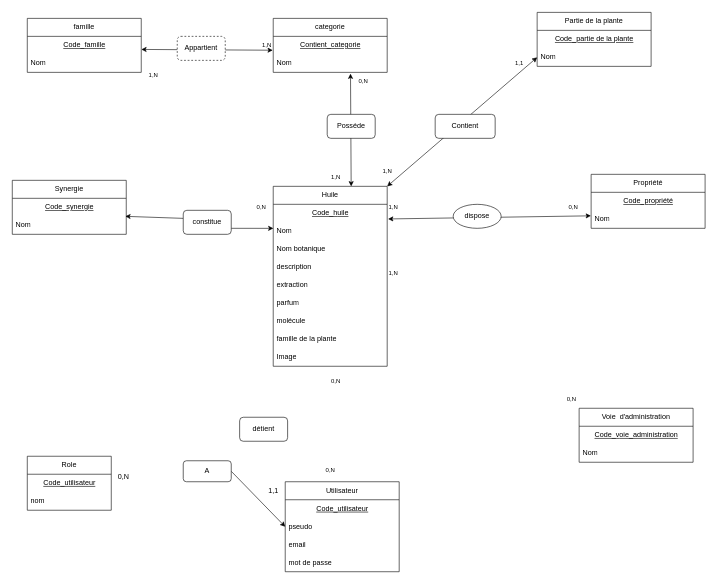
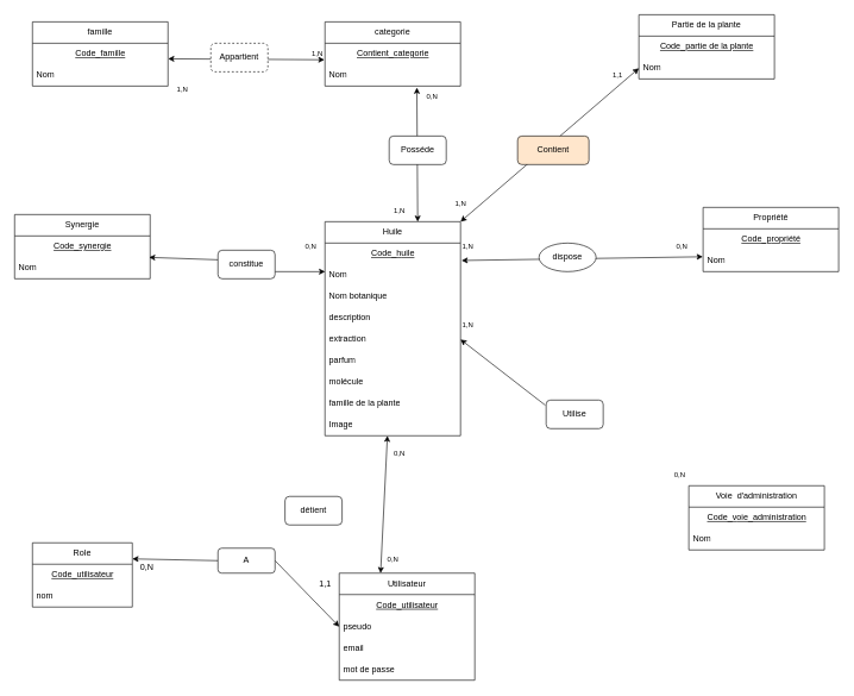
  <mxCell id="0" />
  <mxCell id="1" parent="0" />
  <mxCell id="2" value="categorie" style="swimlane;fontStyle=0;childLayout=stackLayout;horizontal=1;startSize=30;horizontalStack=0;resizeParent=1;resizeParentMax=0;resizeLast=0;collapsible=1;marginBottom=0;whiteSpace=wrap;html=1;" parent="1" vertex="1"><mxGeometry x="455" y="30" width="190" height="90" as="geometry" /></mxCell>
  <mxCell id="3" value="&lt;u&gt;Contient_categorie&lt;/u&gt;" style="text;html=1;align=center;verticalAlign=middle;resizable=0;points=[];autosize=1;strokeColor=none;fillColor=none;" parent="2" vertex="1"><mxGeometry y="30" width="190" height="30" as="geometry" /></mxCell>
  <mxCell id="4" value="Nom" style="text;strokeColor=none;fillColor=none;align=left;verticalAlign=middle;spacingLeft=4;spacingRight=4;overflow=hidden;points=[[0,0.5],[1,0.5]];portConstraint=eastwest;rotatable=0;whiteSpace=wrap;html=1;" parent="2" vertex="1"><mxGeometry y="60" width="190" height="30" as="geometry" /></mxCell>
  <mxCell id="5" value="Huile" style="swimlane;fontStyle=0;childLayout=stackLayout;horizontal=1;startSize=30;horizontalStack=0;resizeParent=1;resizeParentMax=0;resizeLast=0;collapsible=1;marginBottom=0;whiteSpace=wrap;html=1;" parent="1" vertex="1"><mxGeometry x="455" y="310" width="190" height="300" as="geometry" /></mxCell>
  <mxCell id="6" value="&lt;u&gt;Code_h&lt;span style=&quot;&quot;&gt;uile&lt;/span&gt;&lt;/u&gt;" style="text;html=1;align=center;verticalAlign=middle;resizable=0;points=[];autosize=1;strokeColor=none;fillColor=none;" parent="5" vertex="1"><mxGeometry y="30" width="190" height="30" as="geometry" /></mxCell>
  <mxCell id="7" value="Nom" style="text;strokeColor=none;fillColor=none;align=left;verticalAlign=middle;spacingLeft=4;spacingRight=4;overflow=hidden;points=[[0,0.5],[1,0.5]];portConstraint=eastwest;rotatable=0;whiteSpace=wrap;html=1;" parent="5" vertex="1"><mxGeometry y="60" width="190" height="30" as="geometry" /></mxCell>
  <mxCell id="8" value="Nom botanique" style="text;strokeColor=none;fillColor=none;align=left;verticalAlign=middle;spacingLeft=4;spacingRight=4;overflow=hidden;points=[[0,0.5],[1,0.5]];portConstraint=eastwest;rotatable=0;whiteSpace=wrap;html=1;" parent="5" vertex="1"><mxGeometry y="90" width="190" height="30" as="geometry" /></mxCell>
  <mxCell id="9" value="description" style="text;strokeColor=none;fillColor=none;align=left;verticalAlign=middle;spacingLeft=4;spacingRight=4;overflow=hidden;points=[[0,0.5],[1,0.5]];portConstraint=eastwest;rotatable=0;whiteSpace=wrap;html=1;" parent="5" vertex="1"><mxGeometry y="120" width="190" height="30" as="geometry" /></mxCell>
  <mxCell id="10" value="extraction" style="text;strokeColor=none;fillColor=none;align=left;verticalAlign=middle;spacingLeft=4;spacingRight=4;overflow=hidden;points=[[0,0.5],[1,0.5]];portConstraint=eastwest;rotatable=0;whiteSpace=wrap;html=1;" parent="5" vertex="1"><mxGeometry y="150" width="190" height="30" as="geometry" /></mxCell>
  <mxCell id="11" value="parfum" style="text;strokeColor=none;fillColor=none;align=left;verticalAlign=middle;spacingLeft=4;spacingRight=4;overflow=hidden;points=[[0,0.5],[1,0.5]];portConstraint=eastwest;rotatable=0;whiteSpace=wrap;html=1;" parent="5" vertex="1"><mxGeometry y="180" width="190" height="30" as="geometry" /></mxCell>
  <mxCell id="12" value="molécule" style="text;strokeColor=none;fillColor=none;align=left;verticalAlign=middle;spacingLeft=4;spacingRight=4;overflow=hidden;points=[[0,0.5],[1,0.5]];portConstraint=eastwest;rotatable=0;whiteSpace=wrap;html=1;" parent="5" vertex="1"><mxGeometry y="210" width="190" height="30" as="geometry" /></mxCell>
  <mxCell id="13" value="famille de la plante" style="text;strokeColor=none;fillColor=none;align=left;verticalAlign=middle;spacingLeft=4;spacingRight=4;overflow=hidden;points=[[0,0.5],[1,0.5]];portConstraint=eastwest;rotatable=0;whiteSpace=wrap;html=1;" parent="5" vertex="1"><mxGeometry y="240" width="190" height="30" as="geometry" /></mxCell>
  <mxCell id="14" value="Image" style="text;strokeColor=none;fillColor=none;align=left;verticalAlign=middle;spacingLeft=4;spacingRight=4;overflow=hidden;points=[[0,0.5],[1,0.5]];portConstraint=eastwest;rotatable=0;whiteSpace=wrap;html=1;" parent="5" vertex="1"><mxGeometry y="270" width="190" height="30" as="geometry" /></mxCell>
  <mxCell id="15" value="famille" style="swimlane;fontStyle=0;childLayout=stackLayout;horizontal=1;startSize=30;horizontalStack=0;resizeParent=1;resizeParentMax=0;resizeLast=0;collapsible=1;marginBottom=0;whiteSpace=wrap;html=1;" parent="1" vertex="1"><mxGeometry x="45" y="30" width="190" height="90" as="geometry" /></mxCell>
  <mxCell id="16" value="&lt;u&gt;Code_&lt;span style=&quot;&quot;&gt;famille&lt;/span&gt;&lt;/u&gt;" style="text;html=1;align=center;verticalAlign=middle;resizable=0;points=[];autosize=1;strokeColor=none;fillColor=none;" parent="15" vertex="1"><mxGeometry y="30" width="190" height="30" as="geometry" /></mxCell>
  <mxCell id="17" value="Nom" style="text;strokeColor=none;fillColor=none;align=left;verticalAlign=middle;spacingLeft=4;spacingRight=4;overflow=hidden;points=[[0,0.5],[1,0.5]];portConstraint=eastwest;rotatable=0;whiteSpace=wrap;html=1;" parent="15" vertex="1"><mxGeometry y="60" width="190" height="30" as="geometry" /></mxCell>
  <mxCell id="18" value="Propriété" style="swimlane;fontStyle=0;childLayout=stackLayout;horizontal=1;startSize=30;horizontalStack=0;resizeParent=1;resizeParentMax=0;resizeLast=0;collapsible=1;marginBottom=0;whiteSpace=wrap;html=1;" parent="1" vertex="1"><mxGeometry x="985" y="290" width="190" height="90" as="geometry" /></mxCell>
  <mxCell id="19" value="&lt;u&gt;Code_p&lt;span style=&quot;&quot;&gt;ropriété&lt;/span&gt;&lt;/u&gt;" style="text;html=1;align=center;verticalAlign=middle;resizable=0;points=[];autosize=1;strokeColor=none;fillColor=none;" parent="18" vertex="1"><mxGeometry y="30" width="190" height="30" as="geometry" /></mxCell>
  <mxCell id="20" value="Nom" style="text;strokeColor=none;fillColor=none;align=left;verticalAlign=middle;spacingLeft=4;spacingRight=4;overflow=hidden;points=[[0,0.5],[1,0.5]];portConstraint=eastwest;rotatable=0;whiteSpace=wrap;html=1;" parent="18" vertex="1"><mxGeometry y="60" width="190" height="30" as="geometry" /></mxCell>
  <mxCell id="21" value="Synergie" style="swimlane;fontStyle=0;childLayout=stackLayout;horizontal=1;startSize=30;horizontalStack=0;resizeParent=1;resizeParentMax=0;resizeLast=0;collapsible=1;marginBottom=0;whiteSpace=wrap;html=1;" parent="1" vertex="1"><mxGeometry x="20" y="300" width="190" height="90" as="geometry" /></mxCell>
  <mxCell id="22" value="&lt;u&gt;Code_synergie&lt;/u&gt;" style="text;html=1;align=center;verticalAlign=middle;resizable=0;points=[];autosize=1;strokeColor=none;fillColor=none;" parent="21" vertex="1"><mxGeometry y="30" width="190" height="30" as="geometry" /></mxCell>
  <mxCell id="23" value="Nom" style="text;strokeColor=none;fillColor=none;align=left;verticalAlign=middle;spacingLeft=4;spacingRight=4;overflow=hidden;points=[[0,0.5],[1,0.5]];portConstraint=eastwest;rotatable=0;whiteSpace=wrap;html=1;" parent="21" vertex="1"><mxGeometry y="60" width="190" height="30" as="geometry" /></mxCell>
  <mxCell id="24" value="Partie de la plante" style="swimlane;fontStyle=0;childLayout=stackLayout;horizontal=1;startSize=30;horizontalStack=0;resizeParent=1;resizeParentMax=0;resizeLast=0;collapsible=1;marginBottom=0;whiteSpace=wrap;html=1;" parent="1" vertex="1"><mxGeometry x="895" y="20" width="190" height="90" as="geometry" /></mxCell>
  <mxCell id="25" value="&lt;u&gt;Code_partie de la plante&lt;/u&gt;" style="text;html=1;align=center;verticalAlign=middle;resizable=0;points=[];autosize=1;strokeColor=none;fillColor=none;" parent="24" vertex="1"><mxGeometry y="30" width="190" height="30" as="geometry" /></mxCell>
  <mxCell id="26" value="Nom" style="text;strokeColor=none;fillColor=none;align=left;verticalAlign=middle;spacingLeft=4;spacingRight=4;overflow=hidden;points=[[0,0.5],[1,0.5]];portConstraint=eastwest;rotatable=0;whiteSpace=wrap;html=1;" parent="24" vertex="1"><mxGeometry y="60" width="190" height="30" as="geometry" /></mxCell>
  <mxCell id="27" value="Utilisateur" style="swimlane;fontStyle=0;childLayout=stackLayout;horizontal=1;startSize=30;horizontalStack=0;resizeParent=1;resizeParentMax=0;resizeLast=0;collapsible=1;marginBottom=0;whiteSpace=wrap;html=1;" parent="1" vertex="1"><mxGeometry x="475" y="802.5" width="190" height="150" as="geometry" /></mxCell>
  <mxCell id="28" value="&lt;u&gt;Code_utilisateur&lt;/u&gt;" style="text;html=1;align=center;verticalAlign=middle;resizable=0;points=[];autosize=1;strokeColor=none;fillColor=none;" parent="27" vertex="1"><mxGeometry y="30" width="190" height="30" as="geometry" /></mxCell>
  <mxCell id="29" value="pseudo" style="text;strokeColor=none;fillColor=none;align=left;verticalAlign=middle;spacingLeft=4;spacingRight=4;overflow=hidden;points=[[0,0.5],[1,0.5]];portConstraint=eastwest;rotatable=0;whiteSpace=wrap;html=1;" parent="27" vertex="1"><mxGeometry y="60" width="190" height="30" as="geometry" /></mxCell>
  <mxCell id="30" value="email" style="text;strokeColor=none;fillColor=none;align=left;verticalAlign=middle;spacingLeft=4;spacingRight=4;overflow=hidden;points=[[0,0.5],[1,0.5]];portConstraint=eastwest;rotatable=0;whiteSpace=wrap;html=1;" parent="27" vertex="1"><mxGeometry y="90" width="190" height="30" as="geometry" /></mxCell>
  <mxCell id="31" value="mot de passe" style="text;strokeColor=none;fillColor=none;align=left;verticalAlign=middle;spacingLeft=4;spacingRight=4;overflow=hidden;points=[[0,0.5],[1,0.5]];portConstraint=eastwest;rotatable=0;whiteSpace=wrap;html=1;" parent="27" vertex="1"><mxGeometry y="120" width="190" height="30" as="geometry" /></mxCell>
  <mxCell id="32" value="Voie&amp;nbsp; d'administration" style="swimlane;fontStyle=0;childLayout=stackLayout;horizontal=1;startSize=30;horizontalStack=0;resizeParent=1;resizeParentMax=0;resizeLast=0;collapsible=1;marginBottom=0;whiteSpace=wrap;html=1;" parent="1" vertex="1"><mxGeometry x="965" y="680" width="190" height="90" as="geometry" /></mxCell>
  <mxCell id="33" value="&lt;u&gt;Code_v&lt;span style=&quot;&quot;&gt;oie_administration&lt;/span&gt;&lt;/u&gt;" style="text;html=1;align=center;verticalAlign=middle;resizable=0;points=[];autosize=1;strokeColor=none;fillColor=none;" parent="32" vertex="1"><mxGeometry y="30" width="190" height="30" as="geometry" /></mxCell>
  <mxCell id="34" value="Nom" style="text;strokeColor=none;fillColor=none;align=left;verticalAlign=middle;spacingLeft=4;spacingRight=4;overflow=hidden;points=[[0,0.5],[1,0.5]];portConstraint=eastwest;rotatable=0;whiteSpace=wrap;html=1;" parent="32" vertex="1"><mxGeometry y="60" width="190" height="30" as="geometry" /></mxCell>
  <mxCell id="35" value="" style="endArrow=classic;startArrow=classic;html=1;exitX=1.001;exitY=0.726;exitDx=0;exitDy=0;exitPerimeter=0;entryX=-0.004;entryY=0.77;entryDx=0;entryDy=0;entryPerimeter=0;" parent="1" source="16" target="3" edge="1"><mxGeometry width="50" height="50" relative="1" as="geometry"><mxPoint x="575" y="420" as="sourcePoint" /><mxPoint x="625" y="370" as="targetPoint" /></mxGeometry></mxCell>
  <mxCell id="36" value="&lt;font style=&quot;font-size: 10px;&quot;&gt;1,N&lt;/font&gt;" style="text;html=1;align=center;verticalAlign=middle;resizable=0;points=[];autosize=1;strokeColor=none;fillColor=none;" parent="1" vertex="1"><mxGeometry x="235" y="110" width="40" height="30" as="geometry" /></mxCell>
  <mxCell id="37" value="1,N" style="text;html=1;align=center;verticalAlign=middle;resizable=0;points=[];autosize=1;strokeColor=none;fillColor=none;fontSize=10;" parent="1" vertex="1"><mxGeometry x="424" y="60" width="40" height="30" as="geometry" /></mxCell>
  <mxCell id="38" value="" style="endArrow=classic;startArrow=classic;html=1;fontSize=10;exitX=0.678;exitY=1.074;exitDx=0;exitDy=0;exitPerimeter=0;entryX=0.684;entryY=0;entryDx=0;entryDy=0;entryPerimeter=0;" parent="1" source="4" target="5" edge="1"><mxGeometry width="50" height="50" relative="1" as="geometry"><mxPoint x="645" y="150" as="sourcePoint" /><mxPoint x="585" y="230" as="targetPoint" /></mxGeometry></mxCell>
  <mxCell id="39" value="0,N" style="text;html=1;align=center;verticalAlign=middle;resizable=0;points=[];autosize=1;strokeColor=none;fillColor=none;fontSize=10;" parent="1" vertex="1"><mxGeometry x="585" y="120" width="40" height="30" as="geometry" /></mxCell>
  <mxCell id="40" value="1,N" style="text;html=1;align=center;verticalAlign=middle;resizable=0;points=[];autosize=1;strokeColor=none;fillColor=none;fontSize=10;" parent="1" vertex="1"><mxGeometry x="539" y="280" width="40" height="30" as="geometry" /></mxCell>
  <mxCell id="41" value="" style="endArrow=classic;startArrow=classic;html=1;fontSize=10;entryX=-0.002;entryY=0.306;entryDx=0;entryDy=0;entryPerimeter=0;exitX=1.008;exitY=0.813;exitDx=0;exitDy=0;exitPerimeter=0;" parent="1" source="6" target="20" edge="1"><mxGeometry width="50" height="50" relative="1" as="geometry"><mxPoint x="575" y="350" as="sourcePoint" /><mxPoint x="625" y="300" as="targetPoint" /></mxGeometry></mxCell>
  <mxCell id="42" value="0,N" style="text;html=1;align=center;verticalAlign=middle;resizable=0;points=[];autosize=1;strokeColor=none;fillColor=none;fontSize=10;" parent="1" vertex="1"><mxGeometry x="935" y="330" width="40" height="30" as="geometry" /></mxCell>
  <mxCell id="43" value="1,N" style="text;html=1;align=center;verticalAlign=middle;resizable=0;points=[];autosize=1;strokeColor=none;fillColor=none;fontSize=10;" parent="1" vertex="1"><mxGeometry x="635" y="330" width="40" height="30" as="geometry" /></mxCell>
  <mxCell id="44" value="1,1" style="text;html=1;align=center;verticalAlign=middle;resizable=0;points=[];autosize=1;strokeColor=none;fillColor=none;fontSize=10;" parent="1" vertex="1"><mxGeometry x="845" width="40" height="30" as="geometry" y="90" /></mxCell>
  <mxCell id="45" value="1,N" style="text;html=1;align=center;verticalAlign=middle;resizable=0;points=[];autosize=1;strokeColor=none;fillColor=none;fontSize=10;" parent="1" vertex="1"><mxGeometry x="625" y="270" width="40" height="30" as="geometry" /></mxCell>
  <mxCell id="46" value="" style="endArrow=classic;startArrow=classic;html=1;fontSize=10;exitX=1;exitY=0;exitDx=0;exitDy=0;entryX=0;entryY=0.5;entryDx=0;entryDy=0;" parent="1" source="5" target="26" edge="1"><mxGeometry width="50" height="50" relative="1" as="geometry"><mxPoint x="565" y="380" as="sourcePoint" /><mxPoint x="725" y="200" as="targetPoint" /></mxGeometry></mxCell>
  <mxCell id="47" value="1,N" style="text;html=1;align=center;verticalAlign=middle;resizable=0;points=[];autosize=1;strokeColor=none;fillColor=none;fontSize=10;" parent="1" vertex="1"><mxGeometry x="635" y="440" width="40" height="30" as="geometry" /></mxCell>
  <mxCell id="48" value="0,N" style="text;html=1;align=center;verticalAlign=middle;resizable=0;points=[];autosize=1;strokeColor=none;fillColor=none;fontSize=10;" parent="1" vertex="1"><mxGeometry x="932" y="650" width="40" height="30" as="geometry" /></mxCell>
  <mxCell id="49" value="" style="endArrow=classic;startArrow=none;html=1;fontSize=10;exitX=1;exitY=0.75;exitDx=0;exitDy=0;entryX=0.001;entryY=0.335;entryDx=0;entryDy=0;entryPerimeter=0;" parent="1" source="62" target="7" edge="1"><mxGeometry width="50" height="50" relative="1" as="geometry"><mxPoint x="565" y="410" as="sourcePoint" /><mxPoint x="615" y="360" as="targetPoint" /></mxGeometry></mxCell>
  <mxCell id="50" value="0,N" style="text;html=1;align=center;verticalAlign=middle;resizable=0;points=[];autosize=1;strokeColor=none;fillColor=none;fontSize=10;" parent="1" vertex="1"><mxGeometry x="415" y="330" width="40" height="30" as="geometry" /></mxCell>
+ <mxCell id="51" value="" style="endArrow=classic;startArrow=classic;html=1;fontSize=10;exitX=0.305;exitY=0;exitDx=0;exitDy=0;exitPerimeter=0;" parent="1" source="27" target="5" edge="1"><mxGeometry width="50" height="50" relative="1" as="geometry"><mxPoint x="523.277" y="520" as="sourcePoint" /><mxPoint x="565" y="550" as="targetPoint" /></mxGeometry></mxCell>
  <mxCell id="52" value="0,N" style="text;html=1;align=center;verticalAlign=middle;resizable=0;points=[];autosize=1;strokeColor=none;fillColor=none;fontSize=10;" parent="1" vertex="1"><mxGeometry x="539" y="620" width="40" height="30" as="geometry" /></mxCell>
  <mxCell id="53" value="0,N" style="text;html=1;align=center;verticalAlign=middle;resizable=0;points=[];autosize=1;strokeColor=none;fillColor=none;fontSize=10;" parent="1" vertex="1"><mxGeometry x="530" y="767.5" width="40" height="30" as="geometry" /></mxCell>
  <mxCell id="54" value="Appartient" style="rounded=1;whiteSpace=wrap;html=1;dashed=1;" parent="1" vertex="1"><mxGeometry x="295" y="60" width="80" height="40" as="geometry" /></mxCell>
  <mxCell id="55" value="Posséde" style="rounded=1;whiteSpace=wrap;html=1;" parent="1" vertex="1"><mxGeometry x="545" y="190" width="80" height="40" as="geometry" /></mxCell>
- <mxCell id="56" value="Contient" style="rounded=1;whiteSpace=wrap;html=1;" parent="1" vertex="1"><mxGeometry x="725" y="190" width="100" height="40" as="geometry" /></mxCell>
+ <mxCell id="56" value="Contient" style="rounded=1;whiteSpace=wrap;html=1;fillColor=#ffe6cc;" parent="1" vertex="1"><mxGeometry x="725" y="190" width="100" height="40" as="geometry" /></mxCell>
  <mxCell id="57" value="dispose" style="ellipse;whiteSpace=wrap;html=1;" parent="1" vertex="1"><mxGeometry x="755" y="340" width="80" height="40" as="geometry" /></mxCell>
+ <mxCell id="58" value="" style="endArrow=none;startArrow=classic;html=1;fontSize=10;exitX=1;exitY=0.5;exitDx=0;exitDy=0;entryX=-0.016;entryY=0.178;entryDx=0;entryDy=0;entryPerimeter=0;" parent="1" source="10" target="59" edge="1"><mxGeometry width="50" height="50" relative="1" as="geometry"><mxPoint x="645" y="475" as="sourcePoint" /><mxPoint x="961.96" y="696.02" as="targetPoint" /></mxGeometry></mxCell>
+ <mxCell id="59" value="Utilise" style="rounded=1;whiteSpace=wrap;html=1;" parent="1" vertex="1"><mxGeometry x="765" y="560" width="80" height="40" as="geometry" /></mxCell>
  <mxCell id="60" value="détient" style="rounded=1;whiteSpace=wrap;html=1;" parent="1" vertex="1"><mxGeometry x="399" y="695" width="80" height="40" as="geometry" /></mxCell>
  <mxCell id="61" value="" style="endArrow=none;startArrow=classic;html=1;fontSize=10;exitX=0.992;exitY=0.001;exitDx=0;exitDy=0;exitPerimeter=0;entryX=0.001;entryY=0.335;entryDx=0;entryDy=0;entryPerimeter=0;" parent="1" source="23" target="62" edge="1"><mxGeometry width="50" height="50" relative="1" as="geometry"><mxPoint x="233.48" y="330.03" as="sourcePoint" /><mxPoint x="455.19" y="380.05" as="targetPoint" /></mxGeometry></mxCell>
  <mxCell id="62" value="constitue" style="rounded=1;whiteSpace=wrap;html=1;" parent="1" vertex="1"><mxGeometry x="305" y="350" width="80" height="40" as="geometry" /></mxCell>
  <mxCell id="63" value="Role" style="swimlane;fontStyle=0;childLayout=stackLayout;horizontal=1;startSize=30;horizontalStack=0;resizeParent=1;resizeParentMax=0;resizeLast=0;collapsible=1;marginBottom=0;whiteSpace=wrap;html=1;" parent="1" vertex="1"><mxGeometry x="45" y="760" width="140" height="90" as="geometry" /></mxCell>
  <mxCell id="64" value="&lt;u&gt;Code_utilisateur&lt;/u&gt;" style="text;html=1;align=center;verticalAlign=middle;resizable=0;points=[];autosize=1;strokeColor=none;fillColor=none;" parent="63" vertex="1"><mxGeometry y="30" width="140" height="30" as="geometry" /></mxCell>
  <mxCell id="65" value="nom" style="text;strokeColor=none;fillColor=none;align=left;verticalAlign=middle;spacingLeft=4;spacingRight=4;overflow=hidden;points=[[0,0.5],[1,0.5]];portConstraint=eastwest;rotatable=0;whiteSpace=wrap;html=1;" parent="63" vertex="1"><mxGeometry y="60" width="140" height="30" as="geometry" /></mxCell>
  <mxCell id="66" value="" style="endArrow=classic;startArrow=none;html=1;exitX=1;exitY=0.5;exitDx=0;exitDy=0;entryX=0;entryY=0.5;entryDx=0;entryDy=0;" parent="1" source="70" target="29" edge="1"><mxGeometry width="50" height="50" relative="1" as="geometry"><mxPoint x="775" y="480" as="sourcePoint" /><mxPoint x="825" y="430" as="targetPoint" /></mxGeometry></mxCell>
  <mxCell id="67" value="1,1" style="text;html=1;align=center;verticalAlign=middle;resizable=0;points=[];autosize=1;strokeColor=none;fillColor=none;" parent="1" vertex="1"><mxGeometry x="435" y="802.5" width="40" height="30" as="geometry" /></mxCell>
  <mxCell id="68" value="0,N" style="text;html=1;align=center;verticalAlign=middle;resizable=0;points=[];autosize=1;strokeColor=none;fillColor=none;" parent="1" vertex="1"><mxGeometry x="185" y="780" width="40" height="30" as="geometry" /></mxCell>
+ <mxCell id="69" value="" style="endArrow=none;startArrow=classic;html=1;exitX=1;exitY=0.25;exitDx=0;exitDy=0;entryX=0;entryY=0.5;entryDx=0;entryDy=0;" parent="1" source="63" target="70" edge="1"><mxGeometry width="50" height="50" relative="1" as="geometry"><mxPoint x="245" y="795" as="sourcePoint" /><mxPoint x="464" y="795" as="targetPoint" /></mxGeometry></mxCell>
  <mxCell id="70" value="A" style="rounded=1;whiteSpace=wrap;html=1;" parent="1" vertex="1"><mxGeometry x="305" y="767.5" width="80" height="35" as="geometry" /></mxCell>
